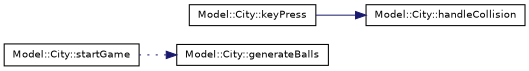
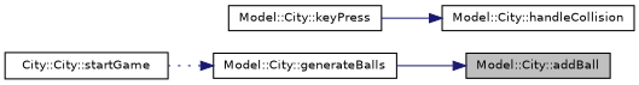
  digraph {
    rankdir=RL
    node [color=black fillcolor=white fontname=Helvetica fontsize=10 shape=record style=filled]
    edge [color=midnightblue dir=back fontname=Helvetica fontsize=10 labelfontname=Helvetica labelfontsize=10 style=solid]
+   n1 [fillcolor=grey75 fontcolor=black height=0.2 label="Model::City::addBall" width=0.4]
    n2 [height=0.2 label="Model::City::generateBalls" width=0.4]
-   n3 [height=0.2 label="Model::City::startGame" width=0.4]
+   n3 [height=0.2 label="City::City::startGame" width=0.4]
    n4 [height=0.2 label="Model::City::handleCollision" width=0.4]
    n5 [height=0.2 label="Model::City::keyPress" width=0.4]
+   n1 -> n2
    n2 -> n3 [style=dotted]
    n4 -> n5
  }
